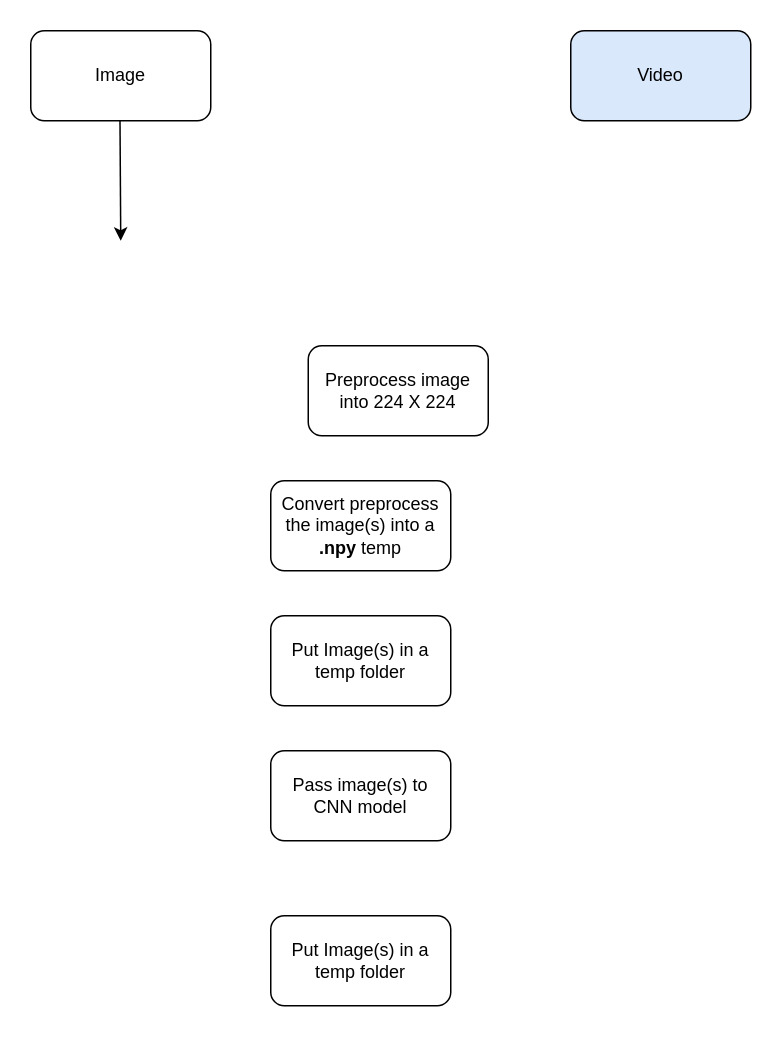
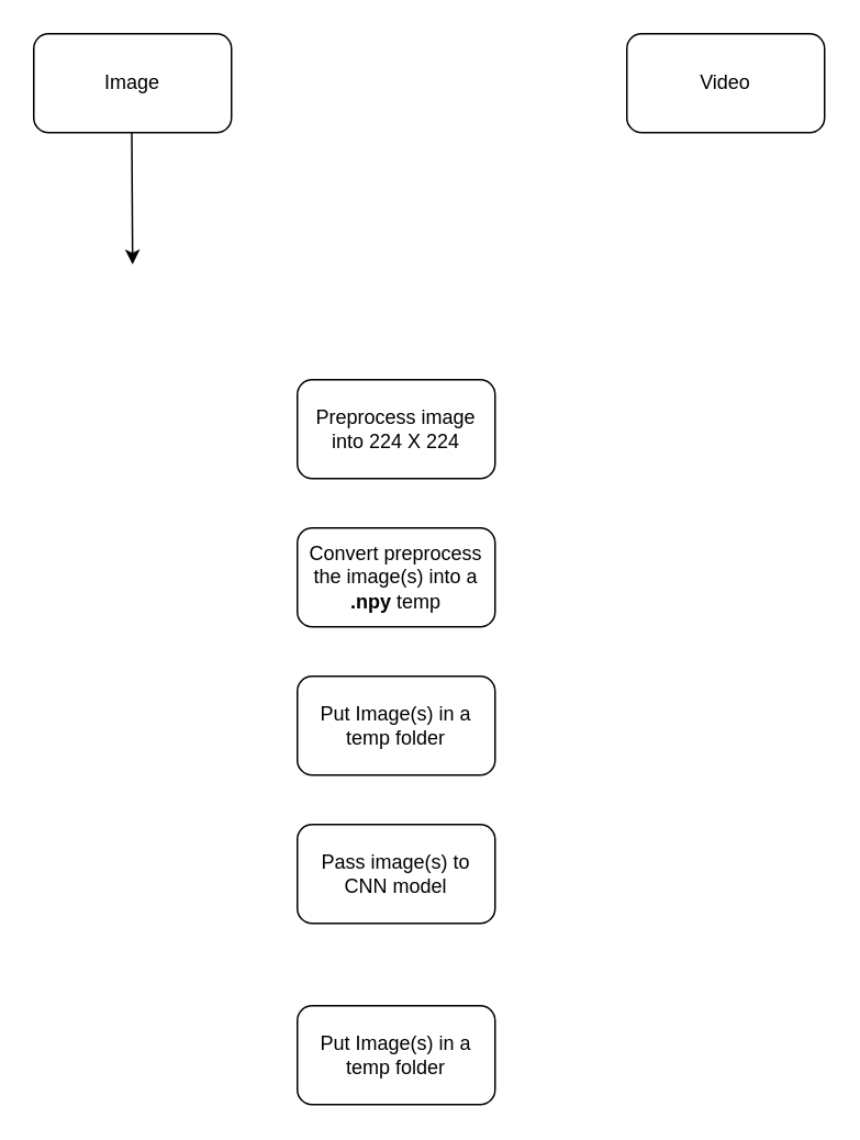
  <mxCell id="0" />
  <mxCell id="1" parent="0" />
  <mxCell id="2" value="Image" style="rounded=1;whiteSpace=wrap;html=1;" vertex="1" parent="1"><mxGeometry x="20" y="20" width="120" height="60" as="geometry" /></mxCell>
- <mxCell id="3" value="Video" style="rounded=1;whiteSpace=wrap;html=1;fillColor=#dae8fc;" vertex="1" parent="1"><mxGeometry x="380" y="20" width="120" height="60" as="geometry" /></mxCell>
+ <mxCell id="3" value="Video" style="rounded=1;whiteSpace=wrap;html=1;" vertex="1" parent="1"><mxGeometry x="380" y="20" width="120" height="60" as="geometry" /></mxCell>
  <mxCell id="4" value="" style="endArrow=classic;html=1;" edge="1" parent="1"><mxGeometry width="50" height="50" relative="1" as="geometry"><mxPoint x="79.5" y="80" as="sourcePoint" /><mxPoint x="80" y="160" as="targetPoint" /></mxGeometry></mxCell>
- <mxCell id="5" value="Preprocess image into 224 X 224" style="rounded=1;whiteSpace=wrap;html=1;" vertex="1" parent="1"><mxGeometry x="205" y="230" width="120" height="60" as="geometry" /></mxCell>
+ <mxCell id="5" value="Preprocess image into 224 X 224" style="rounded=1;whiteSpace=wrap;html=1;" vertex="1" parent="1"><mxGeometry x="180" y="230" width="120" height="60" as="geometry" /></mxCell>
  <mxCell id="6" value="Put Image(s) in a temp folder" style="rounded=1;whiteSpace=wrap;html=1;" vertex="1" parent="1"><mxGeometry x="180" y="410" width="120" height="60" as="geometry" /></mxCell>
  <mxCell id="7" value="Convert preprocess the image(s) into a &lt;b&gt;.npy&lt;/b&gt; temp" style="rounded=1;whiteSpace=wrap;html=1;" vertex="1" parent="1"><mxGeometry x="180" y="320" width="120" height="60" as="geometry" /></mxCell>
  <mxCell id="8" value="Pass image(s) to CNN model" style="rounded=1;whiteSpace=wrap;html=1;" vertex="1" parent="1"><mxGeometry x="180" y="500" width="120" height="60" as="geometry" /></mxCell>
  <mxCell id="9" value="Put Image(s) in a temp folder" style="rounded=1;whiteSpace=wrap;html=1;" vertex="1" parent="1"><mxGeometry x="180" y="610" width="120" height="60" as="geometry" /></mxCell>
